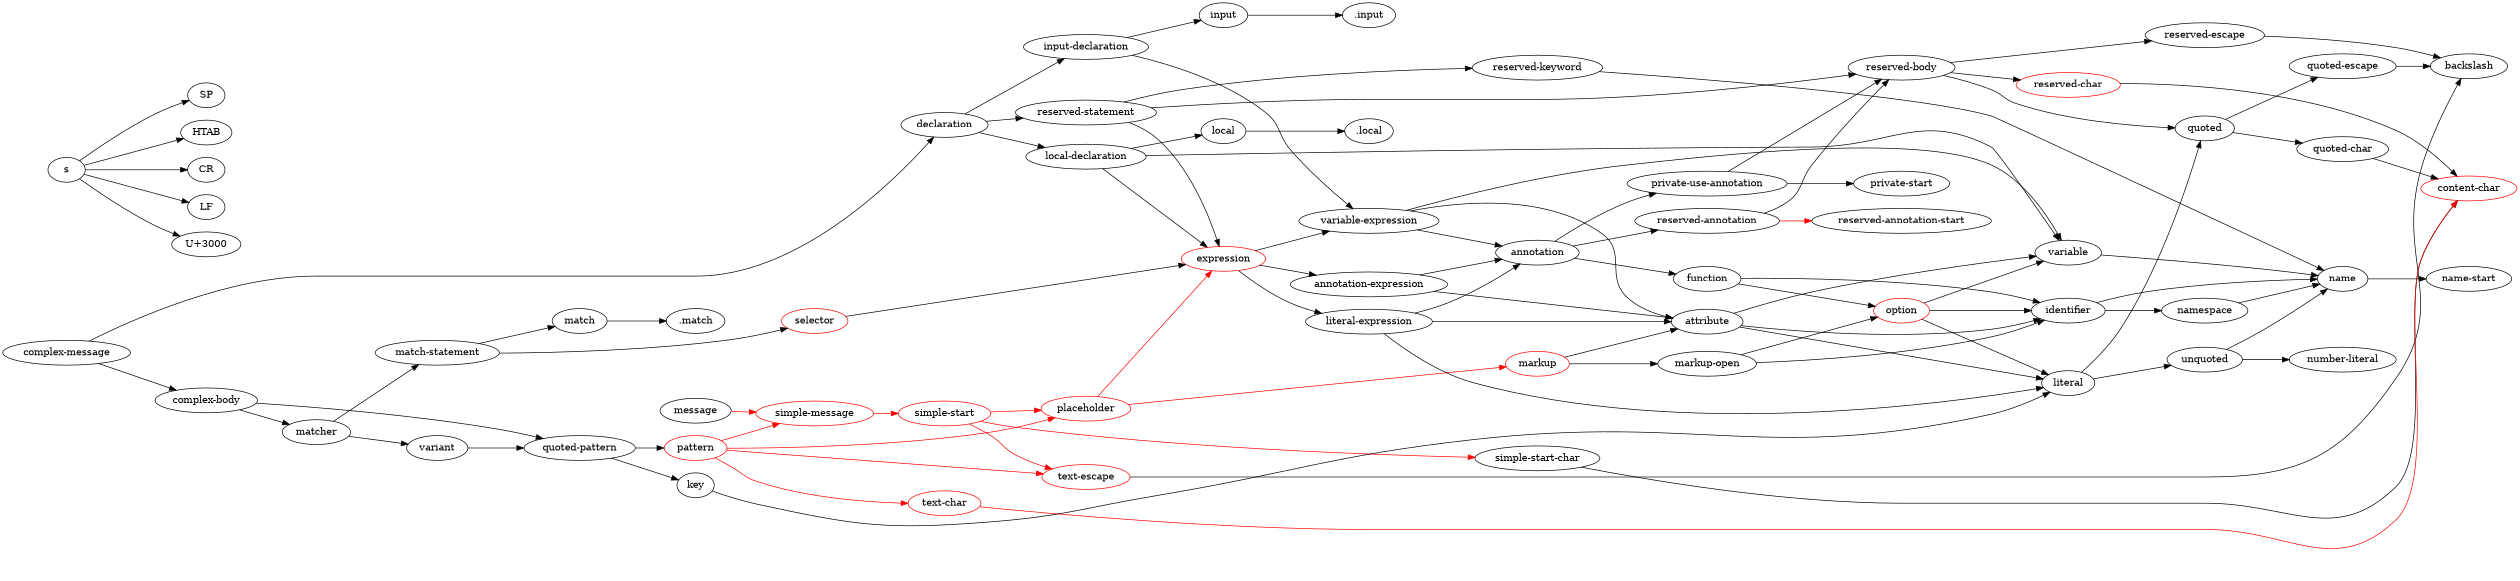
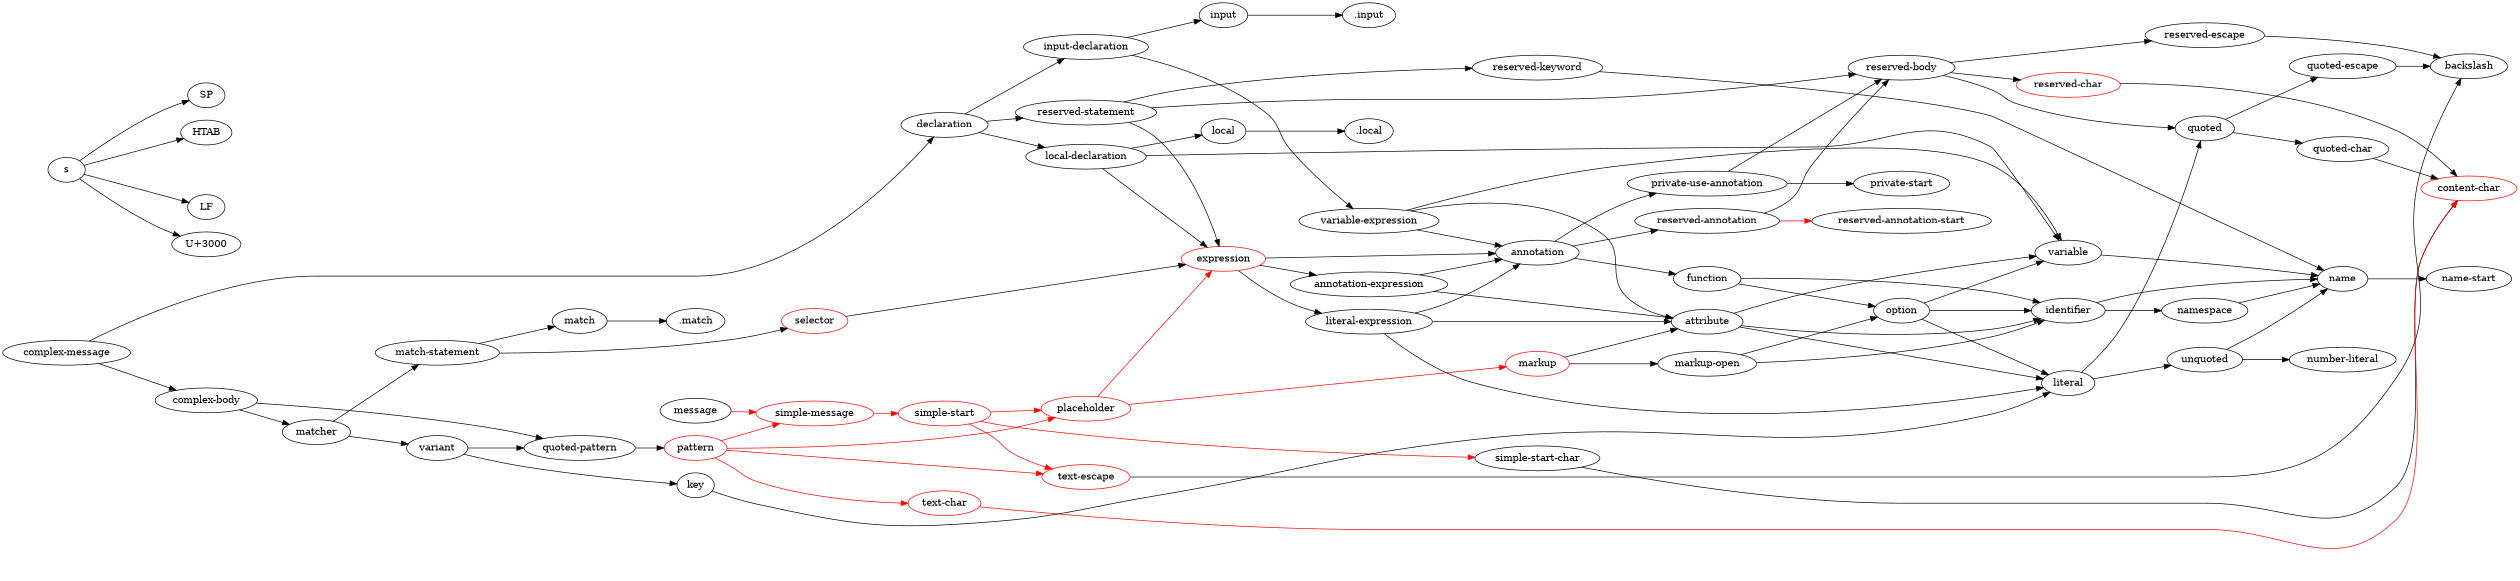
  digraph {
    rankdir=LR
    "simple-message" [color=red]
    "simple-start" [color=red]
    "simple-start-char"
    "text-escape" [color=red]
    placeholder [color=red]
    pattern [color=red]
    "text-char" [color=red]
    message
    "complex-message"
    declaration
    "complex-body"
    "input-declaration"
    "local-declaration"
    "reserved-statement"
    "quoted-pattern"
    matcher
    "content-char" [color=red]
    backslash
    expression [color=red]
    markup [color=red]
    "variable-expression"
    "literal-expression"
    "annotation-expression"
    attribute
    "markup-open"
    variable
    annotation
    literal
    identifier
-   option [color=red]
+   option
    input
    local
    "reserved-keyword"
    "reserved-body"
    "match-statement"
    variant
    ".input"
    ".local"
    name
    quoted
    "reserved-char" [color=red]
    "reserved-escape"
    match
    selector [color=red]
    key
    function
    "private-use-annotation"
    "reserved-annotation"
    "name-start"
    ".match"
    unquoted
    "quoted-char"
    "quoted-escape"
    "number-literal"
    "private-start"
    "reserved-annotation-start"
    namespace
    s
    SP
    HTAB
-   CR
    LF
    "U+3000"
    "simple-message" -> "simple-start" [color=red]
    "simple-start" -> "simple-start-char" [color=red]
    "simple-start" -> "text-escape" [color=red]
    "simple-start" -> placeholder [color=red]
    "simple-start-char" -> "content-char"
    "text-escape" -> backslash
    placeholder -> expression [color=red]
    placeholder -> markup [color=red]
    pattern -> "simple-message" [color=red]
    pattern -> "text-escape" [color=red]
    pattern -> placeholder [color=red]
    pattern -> "text-char" [color=red]
    "text-char" -> "content-char" [color=red]
    message -> "simple-message" [color=red]
    "complex-message" -> declaration
    "complex-message" -> "complex-body"
    declaration -> "input-declaration"
    declaration -> "local-declaration"
    declaration -> "reserved-statement"
    "complex-body" -> "quoted-pattern"
    "complex-body" -> matcher
    "input-declaration" -> "variable-expression"
    "input-declaration" -> input
    "local-declaration" -> expression
    "local-declaration" -> variable
    "local-declaration" -> local
    "reserved-statement" -> expression
    "reserved-statement" -> "reserved-keyword"
    "reserved-statement" -> "reserved-body"
    "quoted-pattern" -> pattern
    matcher -> "match-statement"
    matcher -> variant
-   expression -> "variable-expression"
+   expression -> annotation
    expression -> "literal-expression"
    expression -> "annotation-expression"
    markup -> attribute
    markup -> "markup-open"
    "variable-expression" -> attribute
    "variable-expression" -> variable
    "variable-expression" -> annotation
    "literal-expression" -> attribute
    "literal-expression" -> annotation
    "literal-expression" -> literal
    "annotation-expression" -> attribute
    "annotation-expression" -> annotation
    attribute -> variable
    attribute -> literal
    attribute -> identifier
    "markup-open" -> identifier
    "markup-open" -> option
    variable -> name
    annotation -> function
    annotation -> "private-use-annotation"
    annotation -> "reserved-annotation"
    literal -> quoted
    literal -> unquoted
    identifier -> name
    identifier -> namespace
    option -> variable
    option -> literal
    option -> identifier
    input -> ".input"
    local -> ".local"
    "reserved-keyword" -> name
    "reserved-body" -> quoted
    "reserved-body" -> "reserved-char"
    "reserved-body" -> "reserved-escape"
    "match-statement" -> match
    "match-statement" -> selector
    variant -> "quoted-pattern"
-   "quoted-pattern" -> key
+   variant -> key
    name -> "name-start"
    quoted -> "quoted-char"
    quoted -> "quoted-escape"
    "reserved-char" -> "content-char"
    "reserved-escape" -> backslash
    match -> ".match"
    selector -> expression
    key -> literal
    function -> identifier
    function -> option
    "private-use-annotation" -> "reserved-body"
    "private-use-annotation" -> "private-start"
    "reserved-annotation" -> "reserved-body"
    "reserved-annotation" -> "reserved-annotation-start" [color=red]
    unquoted -> name
    unquoted -> "number-literal"
    "quoted-char" -> "content-char"
    "quoted-escape" -> backslash
    namespace -> name
    s -> SP
    s -> HTAB
-   s -> CR
    s -> LF
    s -> "U+3000"
  }
